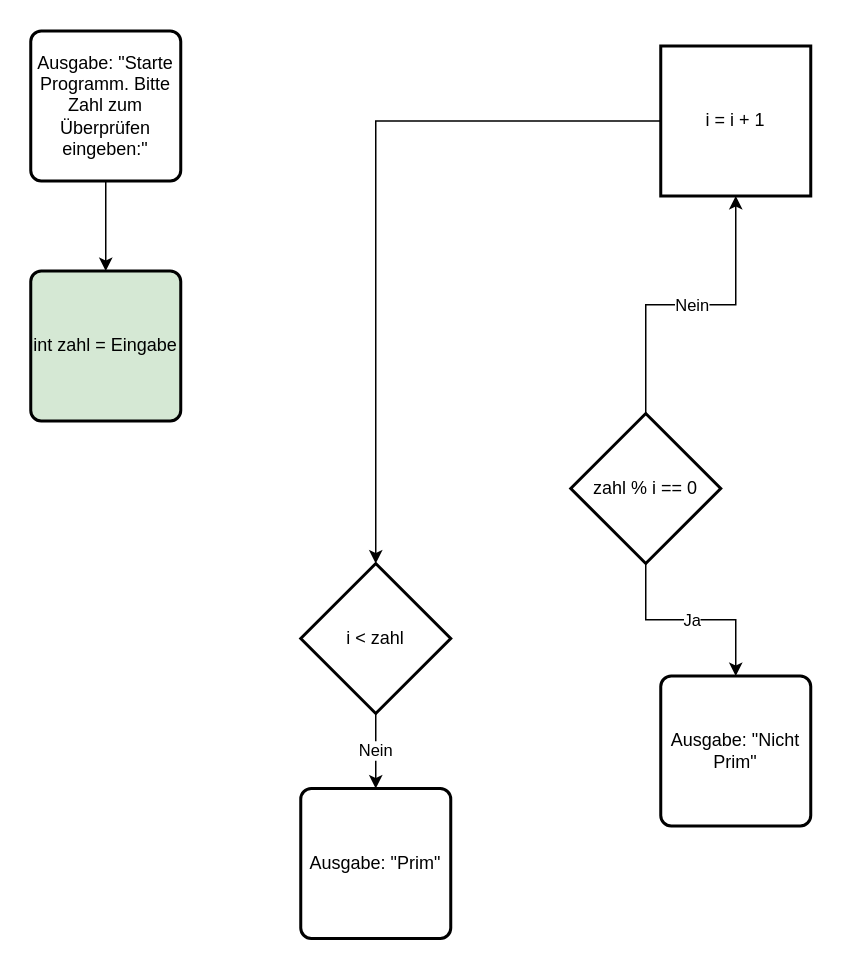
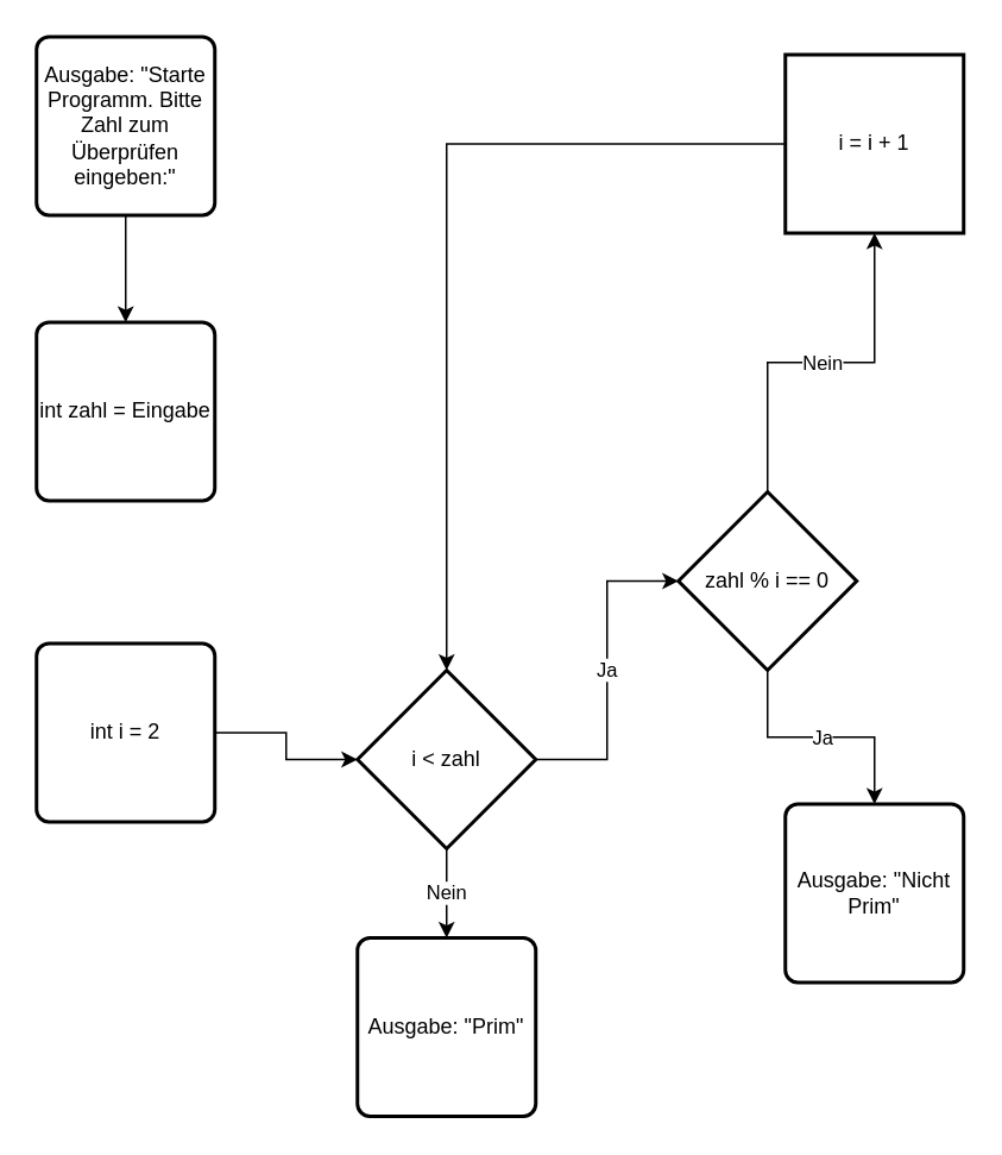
  <mxCell id="0" />
  <mxCell id="1" parent="0" />
  <mxCell id="2" value="" style="edgeStyle=orthogonalEdgeStyle;rounded=0;orthogonalLoop=1;jettySize=auto;html=1;" edge="1" parent="1" source="3" target="4"><mxGeometry relative="1" as="geometry" /></mxCell>
  <mxCell id="3" value="Ausgabe: &quot;Starte Programm. Bitte Zahl zum Überprüfen eingeben:&quot;" style="rounded=1;whiteSpace=wrap;html=1;absoluteArcSize=1;arcSize=14;strokeWidth=2;" vertex="1" parent="1"><mxGeometry x="20" y="20" width="100" height="100" as="geometry" /></mxCell>
- <mxCell id="4" value="int zahl = Eingabe" style="rounded=1;whiteSpace=wrap;html=1;absoluteArcSize=1;arcSize=14;strokeWidth=2;fillColor=#d5e8d4;" vertex="1" parent="1"><mxGeometry x="20" y="180" width="100" height="100" as="geometry" /></mxCell>
+ <mxCell id="4" value="int zahl = Eingabe" style="rounded=1;whiteSpace=wrap;html=1;absoluteArcSize=1;arcSize=14;strokeWidth=2;" vertex="1" parent="1"><mxGeometry x="20" y="180" width="100" height="100" as="geometry" /></mxCell>
+ <mxCell id="5" value="int i = 2" style="rounded=1;whiteSpace=wrap;html=1;absoluteArcSize=1;arcSize=14;strokeWidth=2;" vertex="1" parent="1"><mxGeometry x="20" y="360" width="100" height="100" as="geometry" /></mxCell>
+ <mxCell id="6" value="Ja" style="edgeStyle=orthogonalEdgeStyle;rounded=0;orthogonalLoop=1;jettySize=auto;html=1;" edge="1" parent="1" source="8" target="14"><mxGeometry relative="1" as="geometry" /></mxCell>
  <mxCell id="7" value="Nein" style="edgeStyle=orthogonalEdgeStyle;rounded=0;orthogonalLoop=1;jettySize=auto;html=1;" edge="1" parent="1" source="8" target="15"><mxGeometry relative="1" as="geometry" /></mxCell>
  <mxCell id="8" value="i &amp;lt; zahl" style="strokeWidth=2;html=1;shape=mxgraph.flowchart.decision;whiteSpace=wrap;" vertex="1" parent="1"><mxGeometry x="200" y="375" width="100" height="100" as="geometry" /></mxCell>
+ <mxCell id="9" style="edgeStyle=orthogonalEdgeStyle;rounded=0;orthogonalLoop=1;jettySize=auto;html=1;exitX=1;exitY=0.5;exitDx=0;exitDy=0;entryX=0;entryY=0.5;entryDx=0;entryDy=0;entryPerimeter=0;" edge="1" parent="1" source="5" target="8"><mxGeometry relative="1" as="geometry" /></mxCell>
  <mxCell id="10" style="edgeStyle=orthogonalEdgeStyle;rounded=0;orthogonalLoop=1;jettySize=auto;html=1;" edge="1" parent="1" source="11" target="8"><mxGeometry relative="1" as="geometry" /></mxCell>
  <mxCell id="11" value="i = i + 1" style="whiteSpace=wrap;html=1;absoluteArcSize=1;arcSize=14;strokeWidth=2;rounded=0;" vertex="1" parent="1"><mxGeometry x="440" y="30" width="100" height="100" as="geometry" /></mxCell>
  <mxCell id="12" value="Nein" style="edgeStyle=orthogonalEdgeStyle;rounded=0;orthogonalLoop=1;jettySize=auto;html=1;" edge="1" parent="1" source="14" target="11"><mxGeometry relative="1" as="geometry" /></mxCell>
  <mxCell id="13" value="Ja" style="edgeStyle=orthogonalEdgeStyle;rounded=0;orthogonalLoop=1;jettySize=auto;html=1;" edge="1" parent="1" source="14" target="16"><mxGeometry relative="1" as="geometry" /></mxCell>
  <mxCell id="14" value="zahl % i == 0" style="strokeWidth=2;html=1;shape=mxgraph.flowchart.decision;whiteSpace=wrap;" vertex="1" parent="1"><mxGeometry x="380" y="275" width="100" height="100" as="geometry" /></mxCell>
  <mxCell id="15" value="Ausgabe: &quot;Prim&quot;" style="rounded=1;whiteSpace=wrap;html=1;absoluteArcSize=1;arcSize=14;strokeWidth=2;" vertex="1" parent="1"><mxGeometry x="200" y="525" width="100" height="100" as="geometry" /></mxCell>
  <mxCell id="16" value="Ausgabe: &quot;Nicht Prim&quot;" style="rounded=1;whiteSpace=wrap;html=1;absoluteArcSize=1;arcSize=14;strokeWidth=2;" vertex="1" parent="1"><mxGeometry x="440" y="450" width="100" height="100" as="geometry" /></mxCell>
